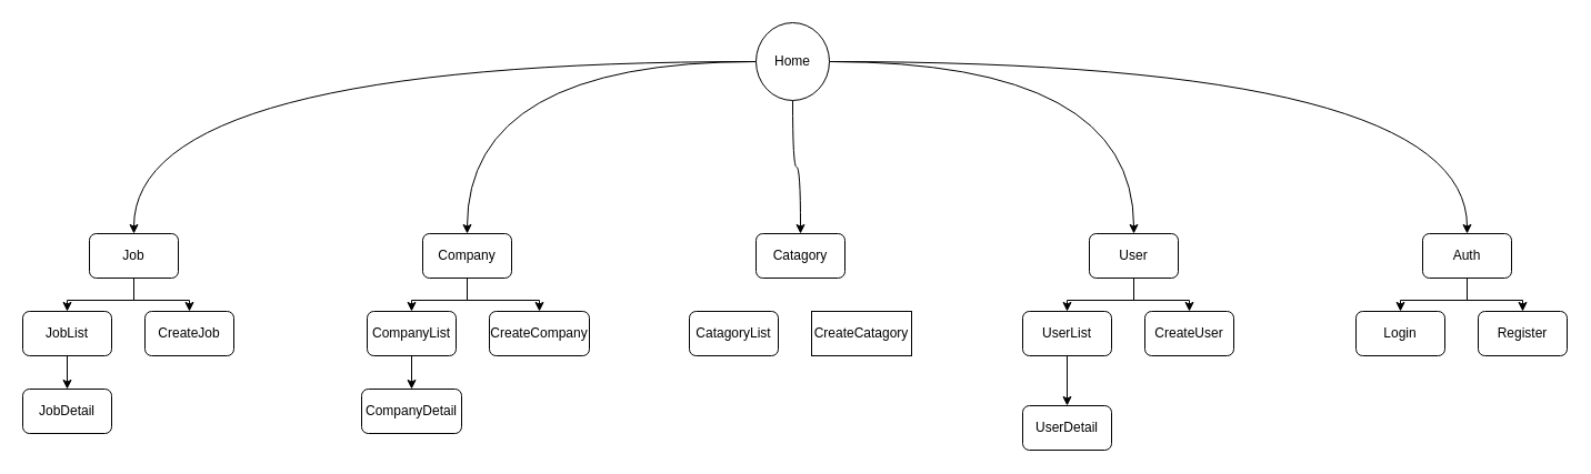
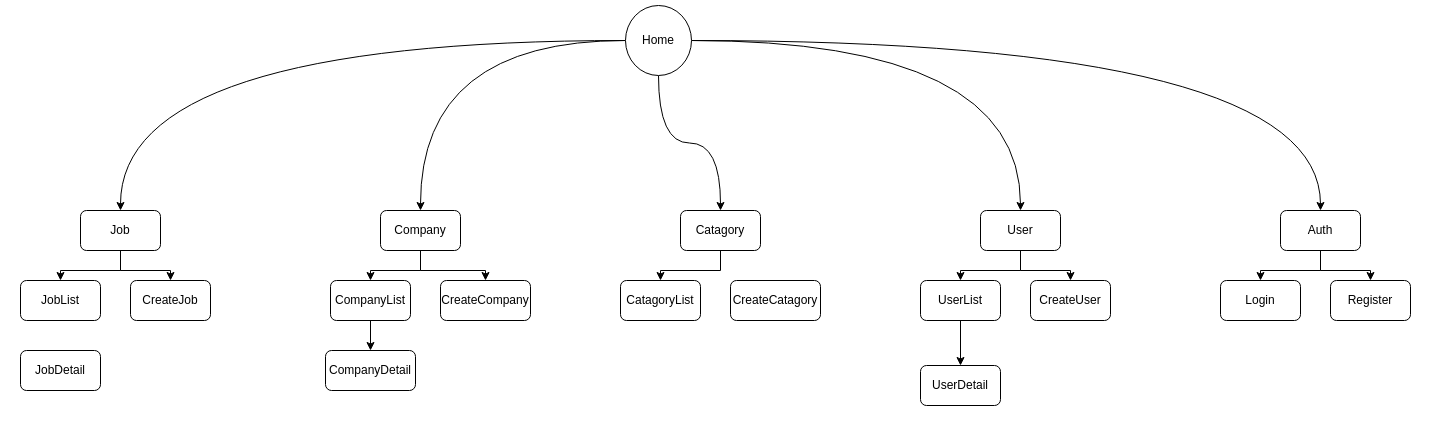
  <mxCell id="0" />
  <mxCell id="1" parent="0" />
  <mxCell id="2" style="edgeStyle=orthogonalEdgeStyle;rounded=0;orthogonalLoop=1;jettySize=auto;html=1;entryX=0.5;entryY=0;entryDx=0;entryDy=0;curved=1;" edge="1" parent="1" source="7" target="10"><mxGeometry relative="1" as="geometry" /></mxCell>
  <mxCell id="3" style="edgeStyle=orthogonalEdgeStyle;rounded=0;orthogonalLoop=1;jettySize=auto;html=1;entryX=0.5;entryY=0;entryDx=0;entryDy=0;curved=1;" edge="1" parent="1" source="7" target="13"><mxGeometry relative="1" as="geometry" /></mxCell>
  <mxCell id="4" style="edgeStyle=orthogonalEdgeStyle;rounded=0;orthogonalLoop=1;jettySize=auto;html=1;curved=1;" edge="1" parent="1" source="7" target="23"><mxGeometry relative="1" as="geometry" /></mxCell>
  <mxCell id="5" style="edgeStyle=orthogonalEdgeStyle;rounded=0;orthogonalLoop=1;jettySize=auto;html=1;curved=1;" edge="1" parent="1" source="7" target="21"><mxGeometry relative="1" as="geometry" /></mxCell>
  <mxCell id="6" style="edgeStyle=orthogonalEdgeStyle;rounded=0;orthogonalLoop=1;jettySize=auto;html=1;entryX=0.5;entryY=0;entryDx=0;entryDy=0;curved=1;" edge="1" parent="1" source="7" target="18"><mxGeometry relative="1" as="geometry" /></mxCell>
- <mxCell id="7" value="Home" style="ellipse;whiteSpace=wrap;html=1;" vertex="1" parent="1"><mxGeometry x="680" y="20" width="66" height="70" as="geometry" /></mxCell>
+ <mxCell id="7" value="Home" style="ellipse;whiteSpace=wrap;html=1;" vertex="1" parent="1"><mxGeometry x="625" y="5" width="66" height="70" as="geometry" /></mxCell>
  <mxCell id="8" style="edgeStyle=orthogonalEdgeStyle;rounded=0;orthogonalLoop=1;jettySize=auto;html=1;entryX=0.5;entryY=0;entryDx=0;entryDy=0;" edge="1" parent="1" source="10" target="35"><mxGeometry relative="1" as="geometry" /></mxCell>
  <mxCell id="9" style="edgeStyle=orthogonalEdgeStyle;rounded=0;orthogonalLoop=1;jettySize=auto;html=1;" edge="1" parent="1" source="10" target="37"><mxGeometry relative="1" as="geometry" /></mxCell>
  <mxCell id="10" value="Job" style="rounded=1;whiteSpace=wrap;html=1;" vertex="1" parent="1"><mxGeometry x="80" y="210" width="80" height="40" as="geometry" /></mxCell>
  <mxCell id="11" style="edgeStyle=orthogonalEdgeStyle;rounded=0;orthogonalLoop=1;jettySize=auto;html=1;entryX=0.5;entryY=0;entryDx=0;entryDy=0;" edge="1" parent="1" source="13" target="31"><mxGeometry relative="1" as="geometry" /></mxCell>
  <mxCell id="12" style="edgeStyle=orthogonalEdgeStyle;rounded=0;orthogonalLoop=1;jettySize=auto;html=1;" edge="1" parent="1" source="13" target="33"><mxGeometry relative="1" as="geometry"><Array as="points"><mxPoint x="420" y="270" /><mxPoint x="485" y="270" /></Array></mxGeometry></mxCell>
  <mxCell id="13" value="Company" style="rounded=1;whiteSpace=wrap;html=1;" vertex="1" parent="1"><mxGeometry x="380" y="210" width="80" height="40" as="geometry" /></mxCell>
  <mxCell id="14" value="Register" style="rounded=1;whiteSpace=wrap;html=1;" vertex="1" parent="1"><mxGeometry x="1330" y="280" width="80" height="40" as="geometry" /></mxCell>
  <mxCell id="15" value="Login" style="rounded=1;whiteSpace=wrap;html=1;" vertex="1" parent="1"><mxGeometry x="1220" y="280" width="80" height="40" as="geometry" /></mxCell>
  <mxCell id="16" style="edgeStyle=orthogonalEdgeStyle;rounded=0;orthogonalLoop=1;jettySize=auto;html=1;entryX=0.5;entryY=0;entryDx=0;entryDy=0;" edge="1" parent="1" source="18" target="15"><mxGeometry relative="1" as="geometry" /></mxCell>
  <mxCell id="17" style="edgeStyle=orthogonalEdgeStyle;rounded=0;orthogonalLoop=1;jettySize=auto;html=1;entryX=0.5;entryY=0;entryDx=0;entryDy=0;" edge="1" parent="1" source="18" target="14"><mxGeometry relative="1" as="geometry" /></mxCell>
  <mxCell id="18" value="Auth" style="rounded=1;whiteSpace=wrap;html=1;" vertex="1" parent="1"><mxGeometry x="1280" y="210" width="80" height="40" as="geometry" /></mxCell>
  <mxCell id="19" style="edgeStyle=orthogonalEdgeStyle;rounded=0;orthogonalLoop=1;jettySize=auto;html=1;entryX=0.5;entryY=0;entryDx=0;entryDy=0;" edge="1" parent="1" source="21" target="25"><mxGeometry relative="1" as="geometry" /></mxCell>
  <mxCell id="20" style="edgeStyle=orthogonalEdgeStyle;rounded=0;orthogonalLoop=1;jettySize=auto;html=1;" edge="1" parent="1" source="21" target="27"><mxGeometry relative="1" as="geometry" /></mxCell>
  <mxCell id="21" value="User" style="rounded=1;whiteSpace=wrap;html=1;" vertex="1" parent="1"><mxGeometry x="980" y="210" width="80" height="40" as="geometry" /></mxCell>
+ <mxCell id="22" style="edgeStyle=orthogonalEdgeStyle;rounded=0;orthogonalLoop=1;jettySize=auto;html=1;entryX=0.5;entryY=0;entryDx=0;entryDy=0;" edge="1" parent="1" source="23" target="28"><mxGeometry relative="1" as="geometry" /></mxCell>
  <mxCell id="23" value="Catagory" style="rounded=1;whiteSpace=wrap;html=1;" vertex="1" parent="1"><mxGeometry x="680" y="210" width="80" height="40" as="geometry" /></mxCell>
  <mxCell id="24" style="edgeStyle=orthogonalEdgeStyle;rounded=0;orthogonalLoop=1;jettySize=auto;html=1;entryX=0.5;entryY=0;entryDx=0;entryDy=0;" edge="1" parent="1" source="25" target="26"><mxGeometry relative="1" as="geometry" /></mxCell>
  <mxCell id="25" value="UserList" style="rounded=1;whiteSpace=wrap;html=1;" vertex="1" parent="1"><mxGeometry x="920" y="280" width="80" height="40" as="geometry" /></mxCell>
  <mxCell id="26" value="UserDetail" style="rounded=1;whiteSpace=wrap;html=1;" vertex="1" parent="1"><mxGeometry x="920" y="365" width="80" height="40" as="geometry" /></mxCell>
  <mxCell id="27" value="CreateUser" style="rounded=1;whiteSpace=wrap;html=1;" vertex="1" parent="1"><mxGeometry x="1030" y="280" width="80" height="40" as="geometry" /></mxCell>
  <mxCell id="28" value="CatagoryList" style="rounded=1;whiteSpace=wrap;html=1;" vertex="1" parent="1"><mxGeometry x="620" y="280" width="80" height="40" as="geometry" /></mxCell>
- <mxCell id="29" value="CreateCatagory" style="whiteSpace=wrap;html=1;rounded=0;" vertex="1" parent="1"><mxGeometry x="730" y="280" width="90" height="40" as="geometry" /></mxCell>
+ <mxCell id="29" value="CreateCatagory" style="rounded=1;whiteSpace=wrap;html=1;" vertex="1" parent="1"><mxGeometry x="730" y="280" width="90" height="40" as="geometry" /></mxCell>
  <mxCell id="30" style="edgeStyle=orthogonalEdgeStyle;rounded=0;orthogonalLoop=1;jettySize=auto;html=1;" edge="1" parent="1" source="31" target="32"><mxGeometry relative="1" as="geometry" /></mxCell>
  <mxCell id="31" value="CompanyList" style="rounded=1;whiteSpace=wrap;html=1;" vertex="1" parent="1"><mxGeometry x="330" y="280" width="80" height="40" as="geometry" /></mxCell>
  <mxCell id="32" value="CompanyDetail" style="rounded=1;whiteSpace=wrap;html=1;" vertex="1" parent="1"><mxGeometry x="325" y="350" width="90" height="40" as="geometry" /></mxCell>
  <mxCell id="33" value="CreateCompany" style="rounded=1;whiteSpace=wrap;html=1;" vertex="1" parent="1"><mxGeometry x="440" y="280" width="90" height="40" as="geometry" /></mxCell>
- <mxCell id="34" style="edgeStyle=orthogonalEdgeStyle;rounded=0;orthogonalLoop=1;jettySize=auto;html=1;" edge="1" parent="1" source="35" target="36"><mxGeometry relative="1" as="geometry" /></mxCell>
  <mxCell id="35" value="JobList" style="rounded=1;whiteSpace=wrap;html=1;" vertex="1" parent="1"><mxGeometry x="20" y="280" width="80" height="40" as="geometry" /></mxCell>
  <mxCell id="36" value="JobDetail" style="rounded=1;whiteSpace=wrap;html=1;" vertex="1" parent="1"><mxGeometry x="20" y="350" width="80" height="40" as="geometry" /></mxCell>
  <mxCell id="37" value="CreateJob" style="rounded=1;whiteSpace=wrap;html=1;" vertex="1" parent="1"><mxGeometry x="130" y="280" width="80" height="40" as="geometry" /></mxCell>
